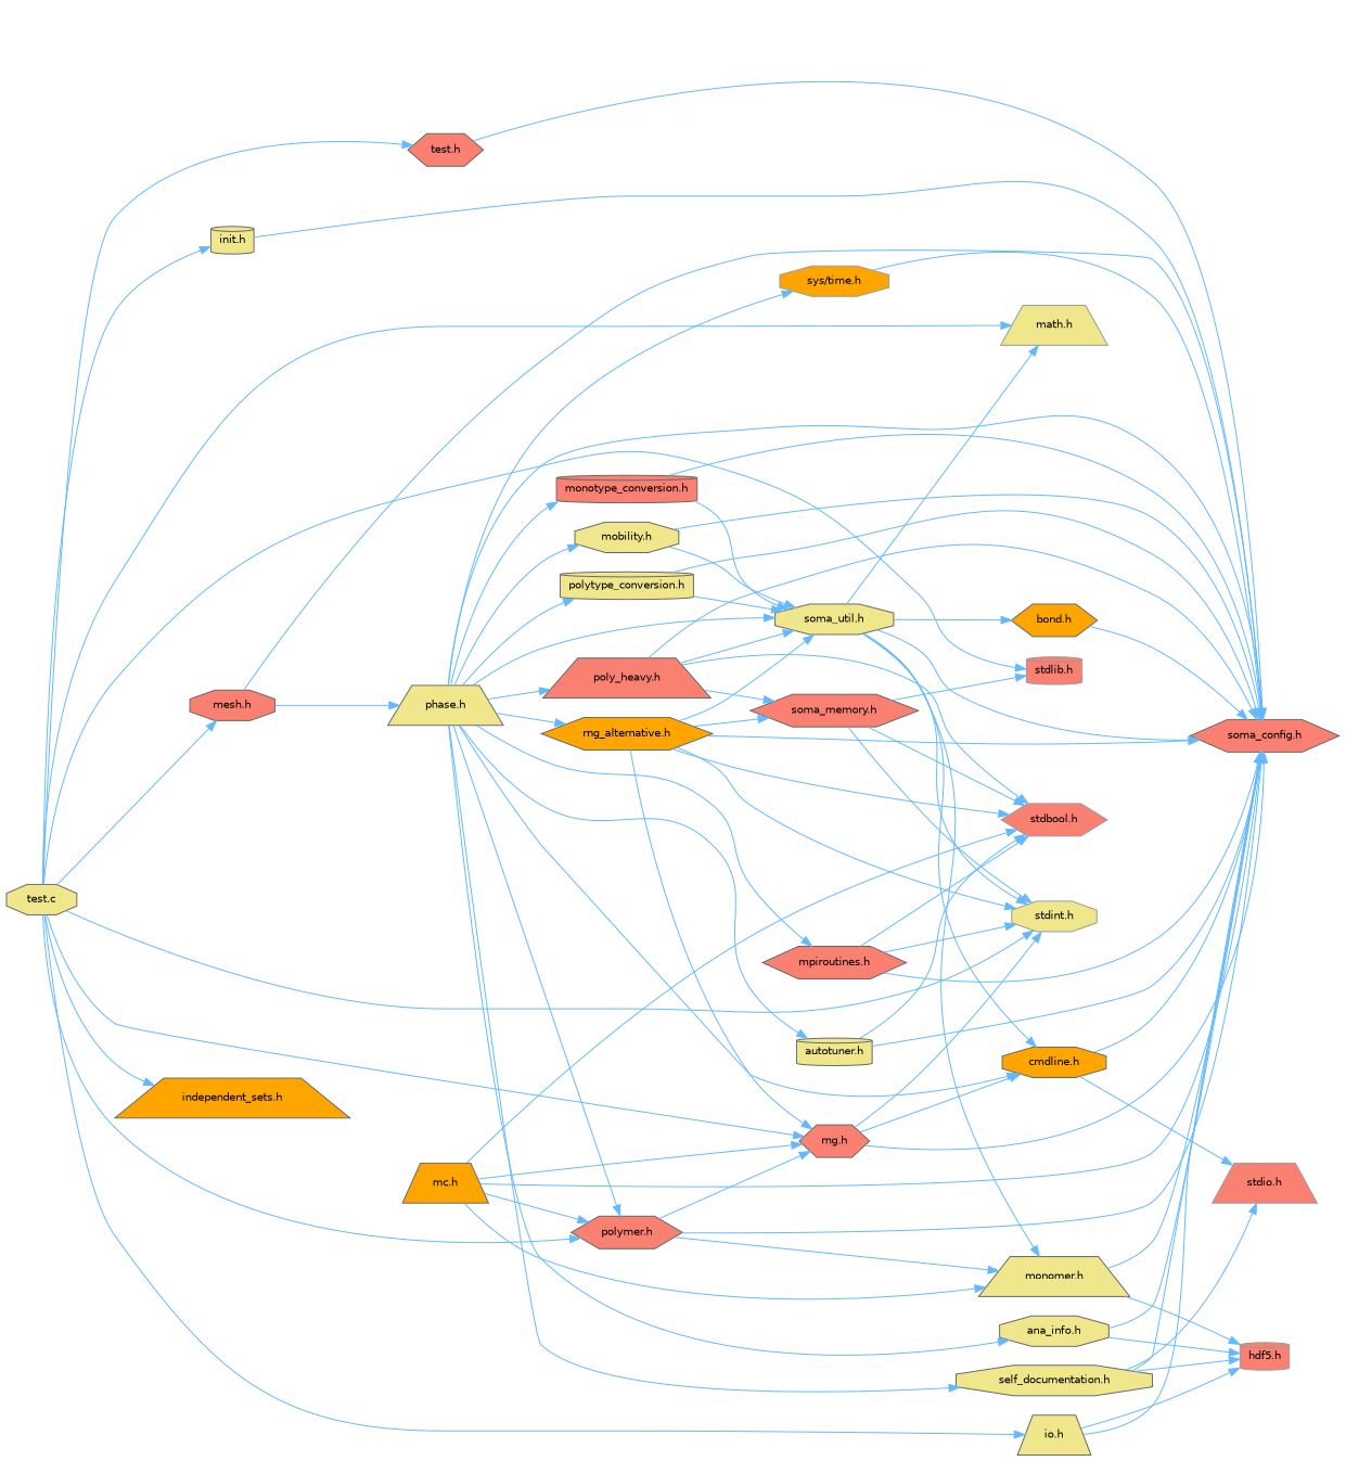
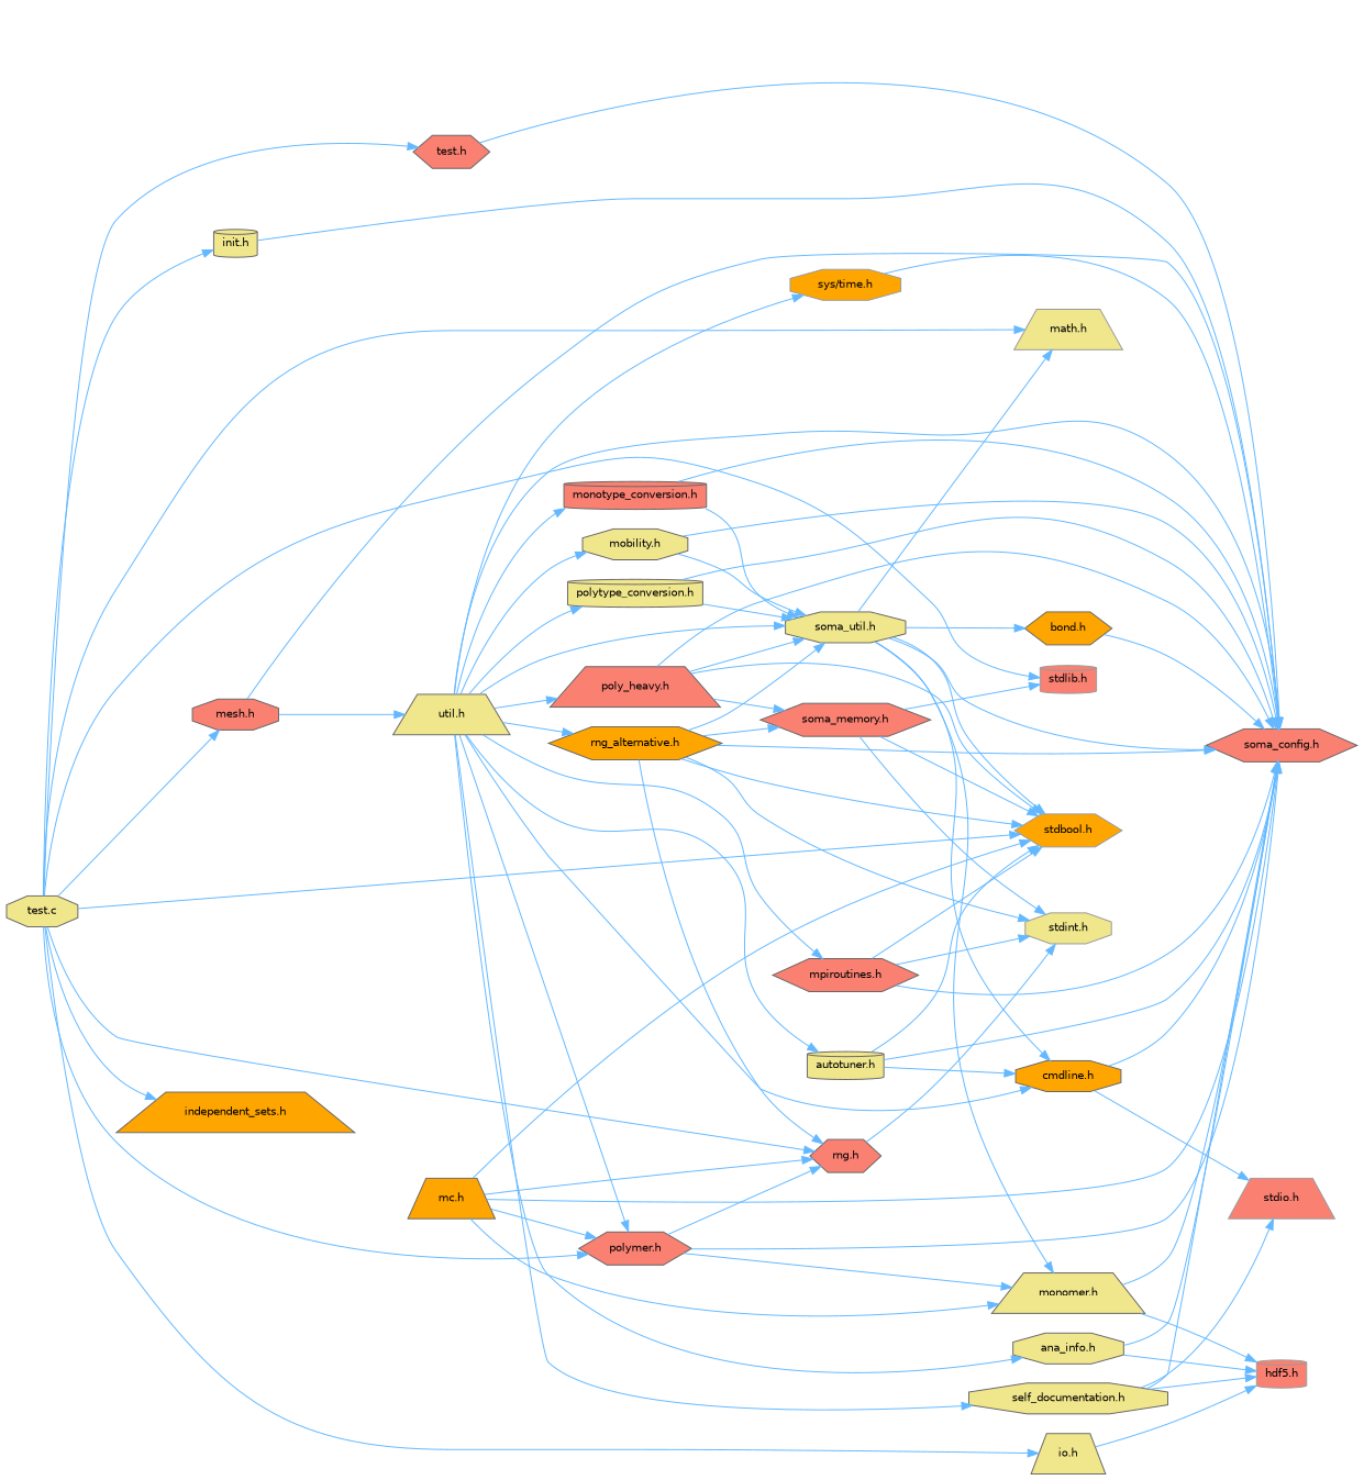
  digraph {
    rankdir=LR
    node [color=grey40 fillcolor=khaki fontname=Helvetica fontsize=10 shape=octagon style=filled]
    edge [color=steelblue1 fontname=Helvetica fontsize=10 labelfontname=Helvetica labelfontsize=10 style=solid]
    n1 [color=gray40 fontcolor=black height=0.2 label="test.c" width=0.4]
    n2 [fillcolor=salmon height=0.2 label="test.h" shape=hexagon width=0.4]
    n3 [color=grey60 fillcolor=salmon height=0.2 label="stdlib.h" shape=cylinder width=0.4]
-   n4 [color=grey60 fillcolor=salmon height=0.2 label="stdbool.h" shape=hexagon width=0.4]
+   n4 [color=grey60 fillcolor=orange height=0.2 label="stdbool.h" shape=hexagon width=0.4]
    n5 [color=grey60 height=0.2 label="math.h" shape=trapezium width=0.4]
    n6 [fillcolor=salmon height=0.2 label="rng.h" shape=hexagon width=0.4]
    n7 [height=0.2 label="io.h" shape=trapezium width=0.4]
    n8 [height=0.2 label="init.h" shape=cylinder width=0.4]
    n9 [fillcolor=salmon height=0.2 label="mesh.h" width=0.4]
    n10 [fillcolor=orange height=0.2 label="independent_sets.h" shape=trapezium width=0.4]
    n11 [fillcolor=salmon height=0.2 label="polymer.h" shape=hexagon width=0.4]
    n12 [fillcolor=salmon height=0.2 label="soma_config.h" shape=hexagon width=0.4]
    n13 [color=grey60 height=0.2 label="stdint.h" width=0.4]
    n14 [fillcolor=orange height=0.2 label="cmdline.h" width=0.4]
    n15 [color=grey60 fillcolor=salmon height=0.2 label="hdf5.h" shape=cylinder width=0.4]
-   n16 [height=0.2 label="phase.h" shape=trapezium width=0.4]
+   n16 [height=0.2 label="util.h" shape=trapezium width=0.4]
    n17 [fillcolor=orange height=0.2 label="mc.h" shape=trapezium width=0.4]
    n18 [height=0.2 label="monomer.h" shape=trapezium width=0.4]
    n19 [color=grey60 fillcolor=salmon height=0.2 label="stdio.h" shape=trapezium width=0.4]
    n20 [fillcolor=salmon height=0.2 label="mpiroutines.h" shape=hexagon width=0.4]
    n21 [height=0.2 label="ana_info.h" width=0.4]
    n22 [height=0.2 label="soma_util.h" width=0.4]
    n23 [height=0.2 label="autotuner.h" shape=cylinder width=0.4]
    n24 [height=0.2 label="polytype_conversion.h" shape=cylinder width=0.4]
    n25 [fillcolor=salmon height=0.2 label="monotype_conversion.h" shape=cylinder width=0.4]
    n26 [height=0.2 label="mobility.h" width=0.4]
    n27 [height=0.2 label="self_documentation.h" width=0.4]
    n28 [fillcolor=salmon height=0.2 label="poly_heavy.h" shape=trapezium width=0.4]
    n29 [fillcolor=orange height=0.2 label="rng_alternative.h" shape=hexagon width=0.4]
    n30 [color=grey60 fillcolor=orange height=0.2 label="sys/time.h" width=0.4]
    n31 [fillcolor=orange height=0.2 label="bond.h" shape=hexagon width=0.4]
    n32 [fillcolor=salmon height=0.2 label="soma_memory.h" shape=hexagon width=0.4]
    n1 -> n2
    n1 -> n3
-   n1 -> n13
+   n1 -> n4
    n1 -> n5
    n1 -> n6
    n1 -> n7
    n1 -> n8
    n1 -> n9
    n1 -> n10
    n1 -> n11
    n2 -> n12
-   n6 -> n12
    n6 -> n13
-   n6 -> n14
-   n7 -> n12
+   n23 -> n14
    n7 -> n15
    n8 -> n12
    n9 -> n12
    n9 -> n16
    n11 -> n6
    n11 -> n12
    n11 -> n18
    n14 -> n12
    n14 -> n19
    n16 -> n11
    n16 -> n12
    n16 -> n14
    n16 -> n20
    n16 -> n21
    n16 -> n22
    n16 -> n23
    n16 -> n24
    n16 -> n25
    n16 -> n26
    n16 -> n27
    n16 -> n28
    n16 -> n29
    n16 -> n30
    n17 -> n4
    n17 -> n6
    n17 -> n11
    n17 -> n12
    n17 -> n18
    n18 -> n12
    n18 -> n15
    n20 -> n4
    n20 -> n12
    n20 -> n13
    n21 -> n12
    n21 -> n15
    n22 -> n5
    n22 -> n12
-   n22 -> n13
+   n22 -> n4
    n22 -> n14
    n22 -> n18
    n22 -> n31
    n23 -> n4
    n23 -> n12
    n24 -> n12
    n24 -> n22
    n25 -> n12
    n25 -> n22
    n26 -> n12
    n26 -> n22
    n27 -> n12
    n27 -> n15
    n27 -> n19
    n28 -> n4
    n28 -> n12
    n28 -> n22
    n28 -> n32
    n29 -> n4
    n29 -> n6
    n29 -> n12
    n29 -> n13
    n29 -> n22
    n29 -> n32
    n30 -> n12
    n31 -> n12
    n32 -> n3
    n32 -> n4
    n32 -> n13
  }
